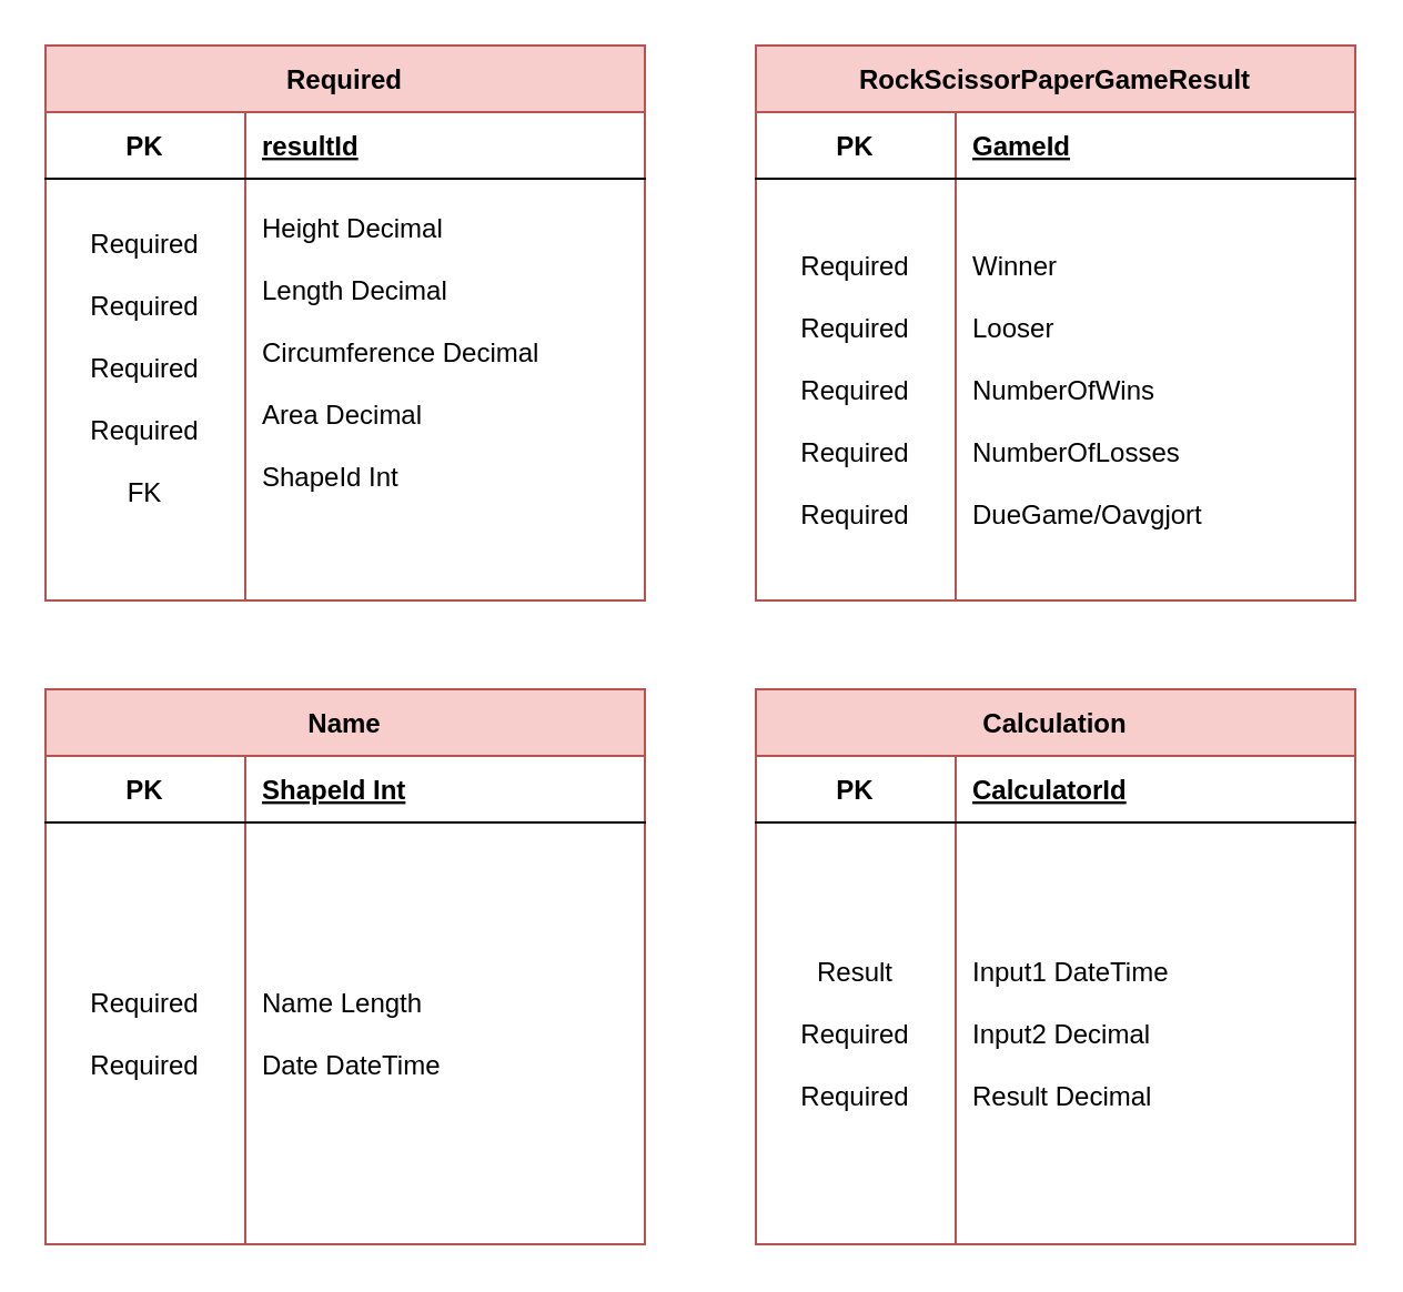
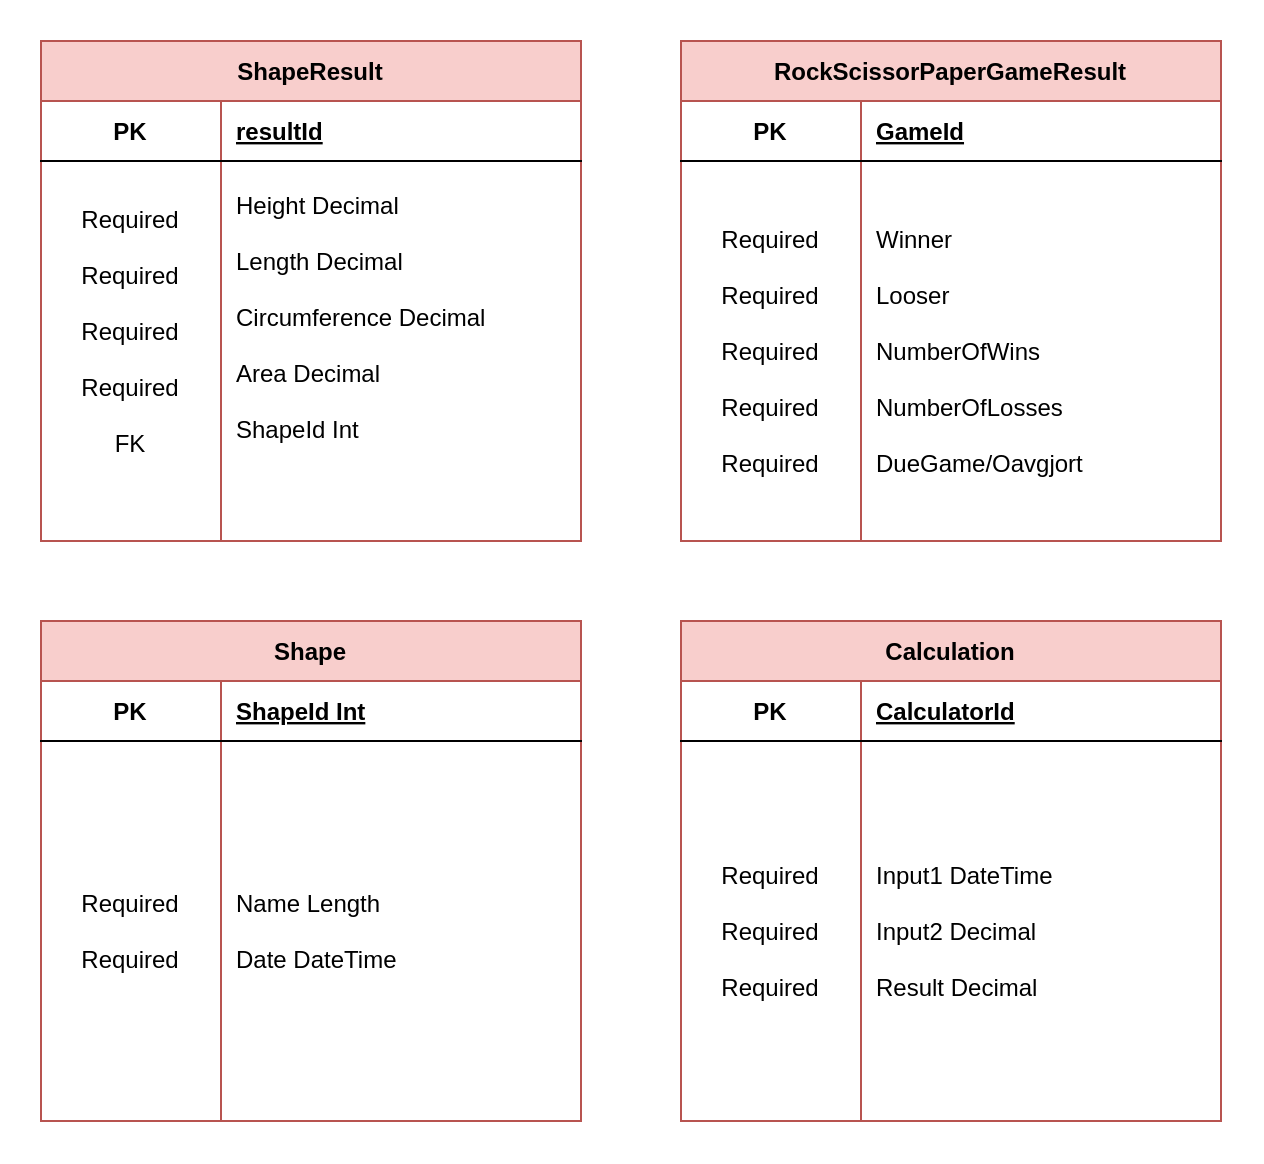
  <mxCell id="0" />
  <mxCell id="1" parent="0" />
- <mxCell id="2" value="Required" style="shape=table;startSize=30;container=1;collapsible=1;childLayout=tableLayout;fixedRows=1;rowLines=0;fontStyle=1;align=center;resizeLast=1;fillColor=#f8cecc;strokeColor=#b85450;" parent="1" vertex="1"><mxGeometry x="20" y="20" width="270" height="250" as="geometry" /></mxCell>
+ <mxCell id="2" value="ShapeResult" style="shape=table;startSize=30;container=1;collapsible=1;childLayout=tableLayout;fixedRows=1;rowLines=0;fontStyle=1;align=center;resizeLast=1;fillColor=#f8cecc;strokeColor=#b85450;" parent="1" vertex="1"><mxGeometry x="20" y="20" width="270" height="250" as="geometry" /></mxCell>
  <mxCell id="3" value="" style="shape=tableRow;horizontal=0;startSize=0;swimlaneHead=0;swimlaneBody=0;fillColor=none;collapsible=0;dropTarget=0;points=[[0,0.5],[1,0.5]];portConstraint=eastwest;top=0;left=0;right=0;bottom=1;" parent="2" vertex="1"><mxGeometry y="30" width="270" height="30" as="geometry" /></mxCell>
  <mxCell id="4" value="PK" style="shape=partialRectangle;connectable=0;fillColor=none;top=0;left=0;bottom=0;right=0;fontStyle=1;overflow=hidden;" parent="3" vertex="1"><mxGeometry width="90" height="30" as="geometry"><mxRectangle width="90" height="30" as="alternateBounds" /></mxGeometry></mxCell>
  <mxCell id="5" value="resultId" style="shape=partialRectangle;connectable=0;fillColor=none;top=0;left=0;bottom=0;right=0;align=left;spacingLeft=6;fontStyle=5;overflow=hidden;" parent="3" vertex="1"><mxGeometry x="90" width="180" height="30" as="geometry"><mxRectangle width="180" height="30" as="alternateBounds" /></mxGeometry></mxCell>
  <mxCell id="6" value="" style="shape=tableRow;horizontal=0;startSize=0;swimlaneHead=0;swimlaneBody=0;fillColor=none;collapsible=0;dropTarget=0;points=[[0,0.5],[1,0.5]];portConstraint=eastwest;top=0;left=0;right=0;bottom=0;" parent="2" vertex="1"><mxGeometry y="60" width="270" height="170" as="geometry" /></mxCell>
  <mxCell id="7" value="Required&#10;&#10;Required&#10;&#10;Required&#10;&#10;Required&#10;&#10;FK" style="shape=partialRectangle;connectable=0;fillColor=none;top=0;left=0;bottom=0;right=0;editable=1;overflow=hidden;" parent="6" vertex="1"><mxGeometry width="90" height="170" as="geometry"><mxRectangle width="90" height="170" as="alternateBounds" /></mxGeometry></mxCell>
  <mxCell id="8" value="Height Decimal&#10;&#10;Length Decimal&#10;&#10;Circumference Decimal&#10;&#10;Area Decimal&#10;&#10;ShapeId Int&#10;" style="shape=partialRectangle;connectable=0;fillColor=none;top=0;left=0;bottom=0;right=0;align=left;spacingLeft=6;overflow=hidden;" parent="6" vertex="1"><mxGeometry x="90" width="180" height="170" as="geometry"><mxRectangle width="180" height="170" as="alternateBounds" /></mxGeometry></mxCell>
  <mxCell id="9" value="" style="shape=tableRow;horizontal=0;startSize=0;swimlaneHead=0;swimlaneBody=0;fillColor=none;collapsible=0;dropTarget=0;points=[[0,0.5],[1,0.5]];portConstraint=eastwest;top=0;left=0;right=0;bottom=0;" parent="2" vertex="1"><mxGeometry y="230" width="270" height="20" as="geometry" /></mxCell>
  <mxCell id="10" value="" style="shape=partialRectangle;connectable=0;fillColor=none;top=0;left=0;bottom=0;right=0;editable=1;overflow=hidden;" parent="9" vertex="1"><mxGeometry width="90" height="20" as="geometry"><mxRectangle width="90" height="20" as="alternateBounds" /></mxGeometry></mxCell>
  <mxCell id="11" value="" style="shape=partialRectangle;connectable=0;fillColor=none;top=0;left=0;bottom=0;right=0;align=left;spacingLeft=6;overflow=hidden;" parent="9" vertex="1"><mxGeometry x="90" width="180" height="20" as="geometry"><mxRectangle width="180" height="20" as="alternateBounds" /></mxGeometry></mxCell>
- <mxCell id="12" value="Name" style="shape=table;startSize=30;container=1;collapsible=1;childLayout=tableLayout;fixedRows=1;rowLines=0;fontStyle=1;align=center;resizeLast=1;fillColor=#f8cecc;strokeColor=#b85450;" vertex="1" parent="1"><mxGeometry x="20" y="310" width="270" height="250" as="geometry" /></mxCell>
+ <mxCell id="12" value="Shape" style="shape=table;startSize=30;container=1;collapsible=1;childLayout=tableLayout;fixedRows=1;rowLines=0;fontStyle=1;align=center;resizeLast=1;fillColor=#f8cecc;strokeColor=#b85450;" vertex="1" parent="1"><mxGeometry x="20" y="310" width="270" height="250" as="geometry" /></mxCell>
  <mxCell id="13" value="" style="shape=tableRow;horizontal=0;startSize=0;swimlaneHead=0;swimlaneBody=0;fillColor=none;collapsible=0;dropTarget=0;points=[[0,0.5],[1,0.5]];portConstraint=eastwest;top=0;left=0;right=0;bottom=1;" vertex="1" parent="12"><mxGeometry y="30" width="270" height="30" as="geometry" /></mxCell>
  <mxCell id="14" value="PK" style="shape=partialRectangle;connectable=0;fillColor=none;top=0;left=0;bottom=0;right=0;fontStyle=1;overflow=hidden;" vertex="1" parent="13"><mxGeometry width="90" height="30" as="geometry"><mxRectangle width="90" height="30" as="alternateBounds" /></mxGeometry></mxCell>
  <mxCell id="15" value="ShapeId Int" style="shape=partialRectangle;connectable=0;fillColor=none;top=0;left=0;bottom=0;right=0;align=left;spacingLeft=6;fontStyle=5;overflow=hidden;" vertex="1" parent="13"><mxGeometry x="90" width="180" height="30" as="geometry"><mxRectangle width="180" height="30" as="alternateBounds" /></mxGeometry></mxCell>
  <mxCell id="16" value="" style="shape=tableRow;horizontal=0;startSize=0;swimlaneHead=0;swimlaneBody=0;fillColor=none;collapsible=0;dropTarget=0;points=[[0,0.5],[1,0.5]];portConstraint=eastwest;top=0;left=0;right=0;bottom=0;" vertex="1" parent="12"><mxGeometry y="60" width="270" height="190" as="geometry" /></mxCell>
  <mxCell id="17" value="Required&#10; &#10;Required" style="shape=partialRectangle;connectable=0;fillColor=none;top=0;left=0;bottom=0;right=0;editable=1;overflow=hidden;" vertex="1" parent="16"><mxGeometry width="90" height="190" as="geometry"><mxRectangle width="90" height="190" as="alternateBounds" /></mxGeometry></mxCell>
  <mxCell id="18" value="Name Length&#10;&#10;Date DateTime" style="shape=partialRectangle;connectable=0;fillColor=none;top=0;left=0;bottom=0;right=0;align=left;spacingLeft=6;overflow=hidden;" vertex="1" parent="16"><mxGeometry x="90" width="180" height="190" as="geometry"><mxRectangle width="180" height="190" as="alternateBounds" /></mxGeometry></mxCell>
  <mxCell id="19" value="" style="shape=tableRow;horizontal=0;startSize=0;swimlaneHead=0;swimlaneBody=0;fillColor=none;collapsible=0;dropTarget=0;points=[[0,0.5],[1,0.5]];portConstraint=eastwest;top=0;left=0;right=0;bottom=0;" vertex="1" parent="1"><mxGeometry x="90" y="460" width="220" height="20" as="geometry" /></mxCell>
  <mxCell id="20" value="" style="shape=partialRectangle;connectable=0;fillColor=none;top=0;left=0;bottom=0;right=0;editable=1;overflow=hidden;" vertex="1" parent="19"><mxGeometry width="30" height="20" as="geometry"><mxRectangle width="30" height="20" as="alternateBounds" /></mxGeometry></mxCell>
  <mxCell id="21" value="RockScissorPaperGameResult" style="shape=table;startSize=30;container=1;collapsible=1;childLayout=tableLayout;fixedRows=1;rowLines=0;fontStyle=1;align=center;resizeLast=1;fillColor=#f8cecc;strokeColor=#b85450;" vertex="1" parent="1"><mxGeometry x="340" y="20" width="270.0" height="250" as="geometry" /></mxCell>
  <mxCell id="22" value="" style="shape=tableRow;horizontal=0;startSize=0;swimlaneHead=0;swimlaneBody=0;fillColor=none;collapsible=0;dropTarget=0;points=[[0,0.5],[1,0.5]];portConstraint=eastwest;top=0;left=0;right=0;bottom=1;" vertex="1" parent="21"><mxGeometry y="30" width="270.0" height="30" as="geometry" /></mxCell>
  <mxCell id="23" value="PK" style="shape=partialRectangle;connectable=0;fillColor=none;top=0;left=0;bottom=0;right=0;fontStyle=1;overflow=hidden;" vertex="1" parent="22"><mxGeometry width="90.0" height="30" as="geometry"><mxRectangle width="90.0" height="30" as="alternateBounds" /></mxGeometry></mxCell>
  <mxCell id="24" value="GameId" style="shape=partialRectangle;connectable=0;fillColor=none;top=0;left=0;bottom=0;right=0;align=left;spacingLeft=6;fontStyle=5;overflow=hidden;" vertex="1" parent="22"><mxGeometry x="90.0" width="180" height="30" as="geometry"><mxRectangle width="180" height="30" as="alternateBounds" /></mxGeometry></mxCell>
  <mxCell id="25" value="" style="shape=tableRow;horizontal=0;startSize=0;swimlaneHead=0;swimlaneBody=0;fillColor=none;collapsible=0;dropTarget=0;points=[[0,0.5],[1,0.5]];portConstraint=eastwest;top=0;left=0;right=0;bottom=0;" vertex="1" parent="21"><mxGeometry y="60" width="270.0" height="190" as="geometry" /></mxCell>
  <mxCell id="26" value="Required&#10;&#10;Required&#10;&#10;Required&#10;&#10;Required&#10;&#10;Required" style="shape=partialRectangle;connectable=0;fillColor=none;top=0;left=0;bottom=0;right=0;editable=1;overflow=hidden;" vertex="1" parent="25"><mxGeometry width="90.0" height="190" as="geometry"><mxRectangle width="90.0" height="190" as="alternateBounds" /></mxGeometry></mxCell>
  <mxCell id="27" value="Winner&#10;&#10;Looser&#10;&#10;NumberOfWins&#10;&#10;NumberOfLosses&#10;&#10;DueGame/Oavgjort" style="shape=partialRectangle;connectable=0;fillColor=none;top=0;left=0;bottom=0;right=0;align=left;spacingLeft=6;overflow=hidden;" vertex="1" parent="25"><mxGeometry x="90.0" width="180" height="190" as="geometry"><mxRectangle width="180" height="190" as="alternateBounds" /></mxGeometry></mxCell>
  <mxCell id="28" value="Calculation" style="shape=table;startSize=30;container=1;collapsible=1;childLayout=tableLayout;fixedRows=1;rowLines=0;fontStyle=1;align=center;resizeLast=1;fillColor=#f8cecc;strokeColor=#b85450;" vertex="1" parent="1"><mxGeometry x="340" y="310" width="270.0" height="250" as="geometry" /></mxCell>
  <mxCell id="29" value="" style="shape=tableRow;horizontal=0;startSize=0;swimlaneHead=0;swimlaneBody=0;fillColor=none;collapsible=0;dropTarget=0;points=[[0,0.5],[1,0.5]];portConstraint=eastwest;top=0;left=0;right=0;bottom=1;" vertex="1" parent="28"><mxGeometry y="30" width="270.0" height="30" as="geometry" /></mxCell>
  <mxCell id="30" value="PK" style="shape=partialRectangle;connectable=0;fillColor=none;top=0;left=0;bottom=0;right=0;fontStyle=1;overflow=hidden;" vertex="1" parent="29"><mxGeometry width="90.0" height="30" as="geometry"><mxRectangle width="90.0" height="30" as="alternateBounds" /></mxGeometry></mxCell>
  <mxCell id="31" value="CalculatorId" style="shape=partialRectangle;connectable=0;fillColor=none;top=0;left=0;bottom=0;right=0;align=left;spacingLeft=6;fontStyle=5;overflow=hidden;" vertex="1" parent="29"><mxGeometry x="90.0" width="180" height="30" as="geometry"><mxRectangle width="180" height="30" as="alternateBounds" /></mxGeometry></mxCell>
  <mxCell id="32" value="" style="shape=tableRow;horizontal=0;startSize=0;swimlaneHead=0;swimlaneBody=0;fillColor=none;collapsible=0;dropTarget=0;points=[[0,0.5],[1,0.5]];portConstraint=eastwest;top=0;left=0;right=0;bottom=0;" vertex="1" parent="28"><mxGeometry y="60" width="270.0" height="190" as="geometry" /></mxCell>
- <mxCell id="33" value="Result&#10;&#10;Required&#10;&#10;Required" style="shape=partialRectangle;connectable=0;fillColor=none;top=0;left=0;bottom=0;right=0;editable=1;overflow=hidden;" vertex="1" parent="32"><mxGeometry width="90.0" height="190" as="geometry"><mxRectangle width="90.0" height="190" as="alternateBounds" /></mxGeometry></mxCell>
+ <mxCell id="33" value="Required&#10;&#10;Required&#10;&#10;Required" style="shape=partialRectangle;connectable=0;fillColor=none;top=0;left=0;bottom=0;right=0;editable=1;overflow=hidden;" vertex="1" parent="32"><mxGeometry width="90.0" height="190" as="geometry"><mxRectangle width="90.0" height="190" as="alternateBounds" /></mxGeometry></mxCell>
  <mxCell id="34" value="Input1 DateTime&#10;&#10;Input2 Decimal&#10;&#10;Result Decimal" style="shape=partialRectangle;connectable=0;fillColor=none;top=0;left=0;bottom=0;right=0;align=left;spacingLeft=6;overflow=hidden;" vertex="1" parent="32"><mxGeometry x="90.0" width="180" height="190" as="geometry"><mxRectangle width="180" height="190" as="alternateBounds" /></mxGeometry></mxCell>
